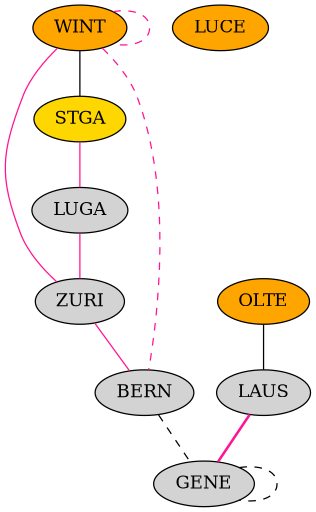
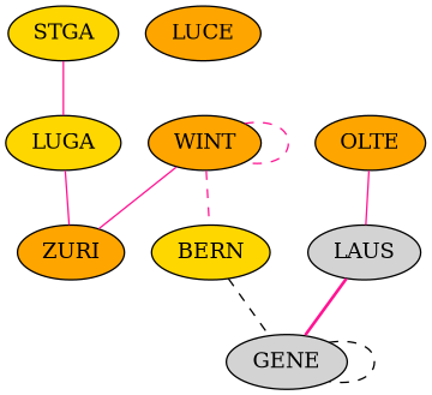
  graph {
    node [fillcolor=orange style=filled]
    edge [color=deeppink style=solid]
    LAUS [fillcolor=lightgrey]
    OLTE
    GENE [fillcolor=lightgrey]
    WINT
-   ZURI [fillcolor=lightgrey]
+   ZURI
    STGA [fillcolor=gold]
-   BERN [fillcolor=lightgrey]
-   LUGA [fillcolor=lightgrey]
+   BERN [fillcolor=gold]
+   LUGA [fillcolor=gold]
    LUCE
    LAUS -- GENE [style=bold]
-   OLTE -- LAUS [color=black]
+   OLTE -- LAUS
    GENE -- GENE [color=black style=dashed]
    WINT -- WINT [style=dashed]
    WINT -- ZURI
-   WINT -- STGA [color=black]
    WINT -- BERN [style=dashed]
-   ZURI -- BERN
    STGA -- LUGA
    BERN -- GENE [color=black style=dashed]
    LUGA -- ZURI
  }
